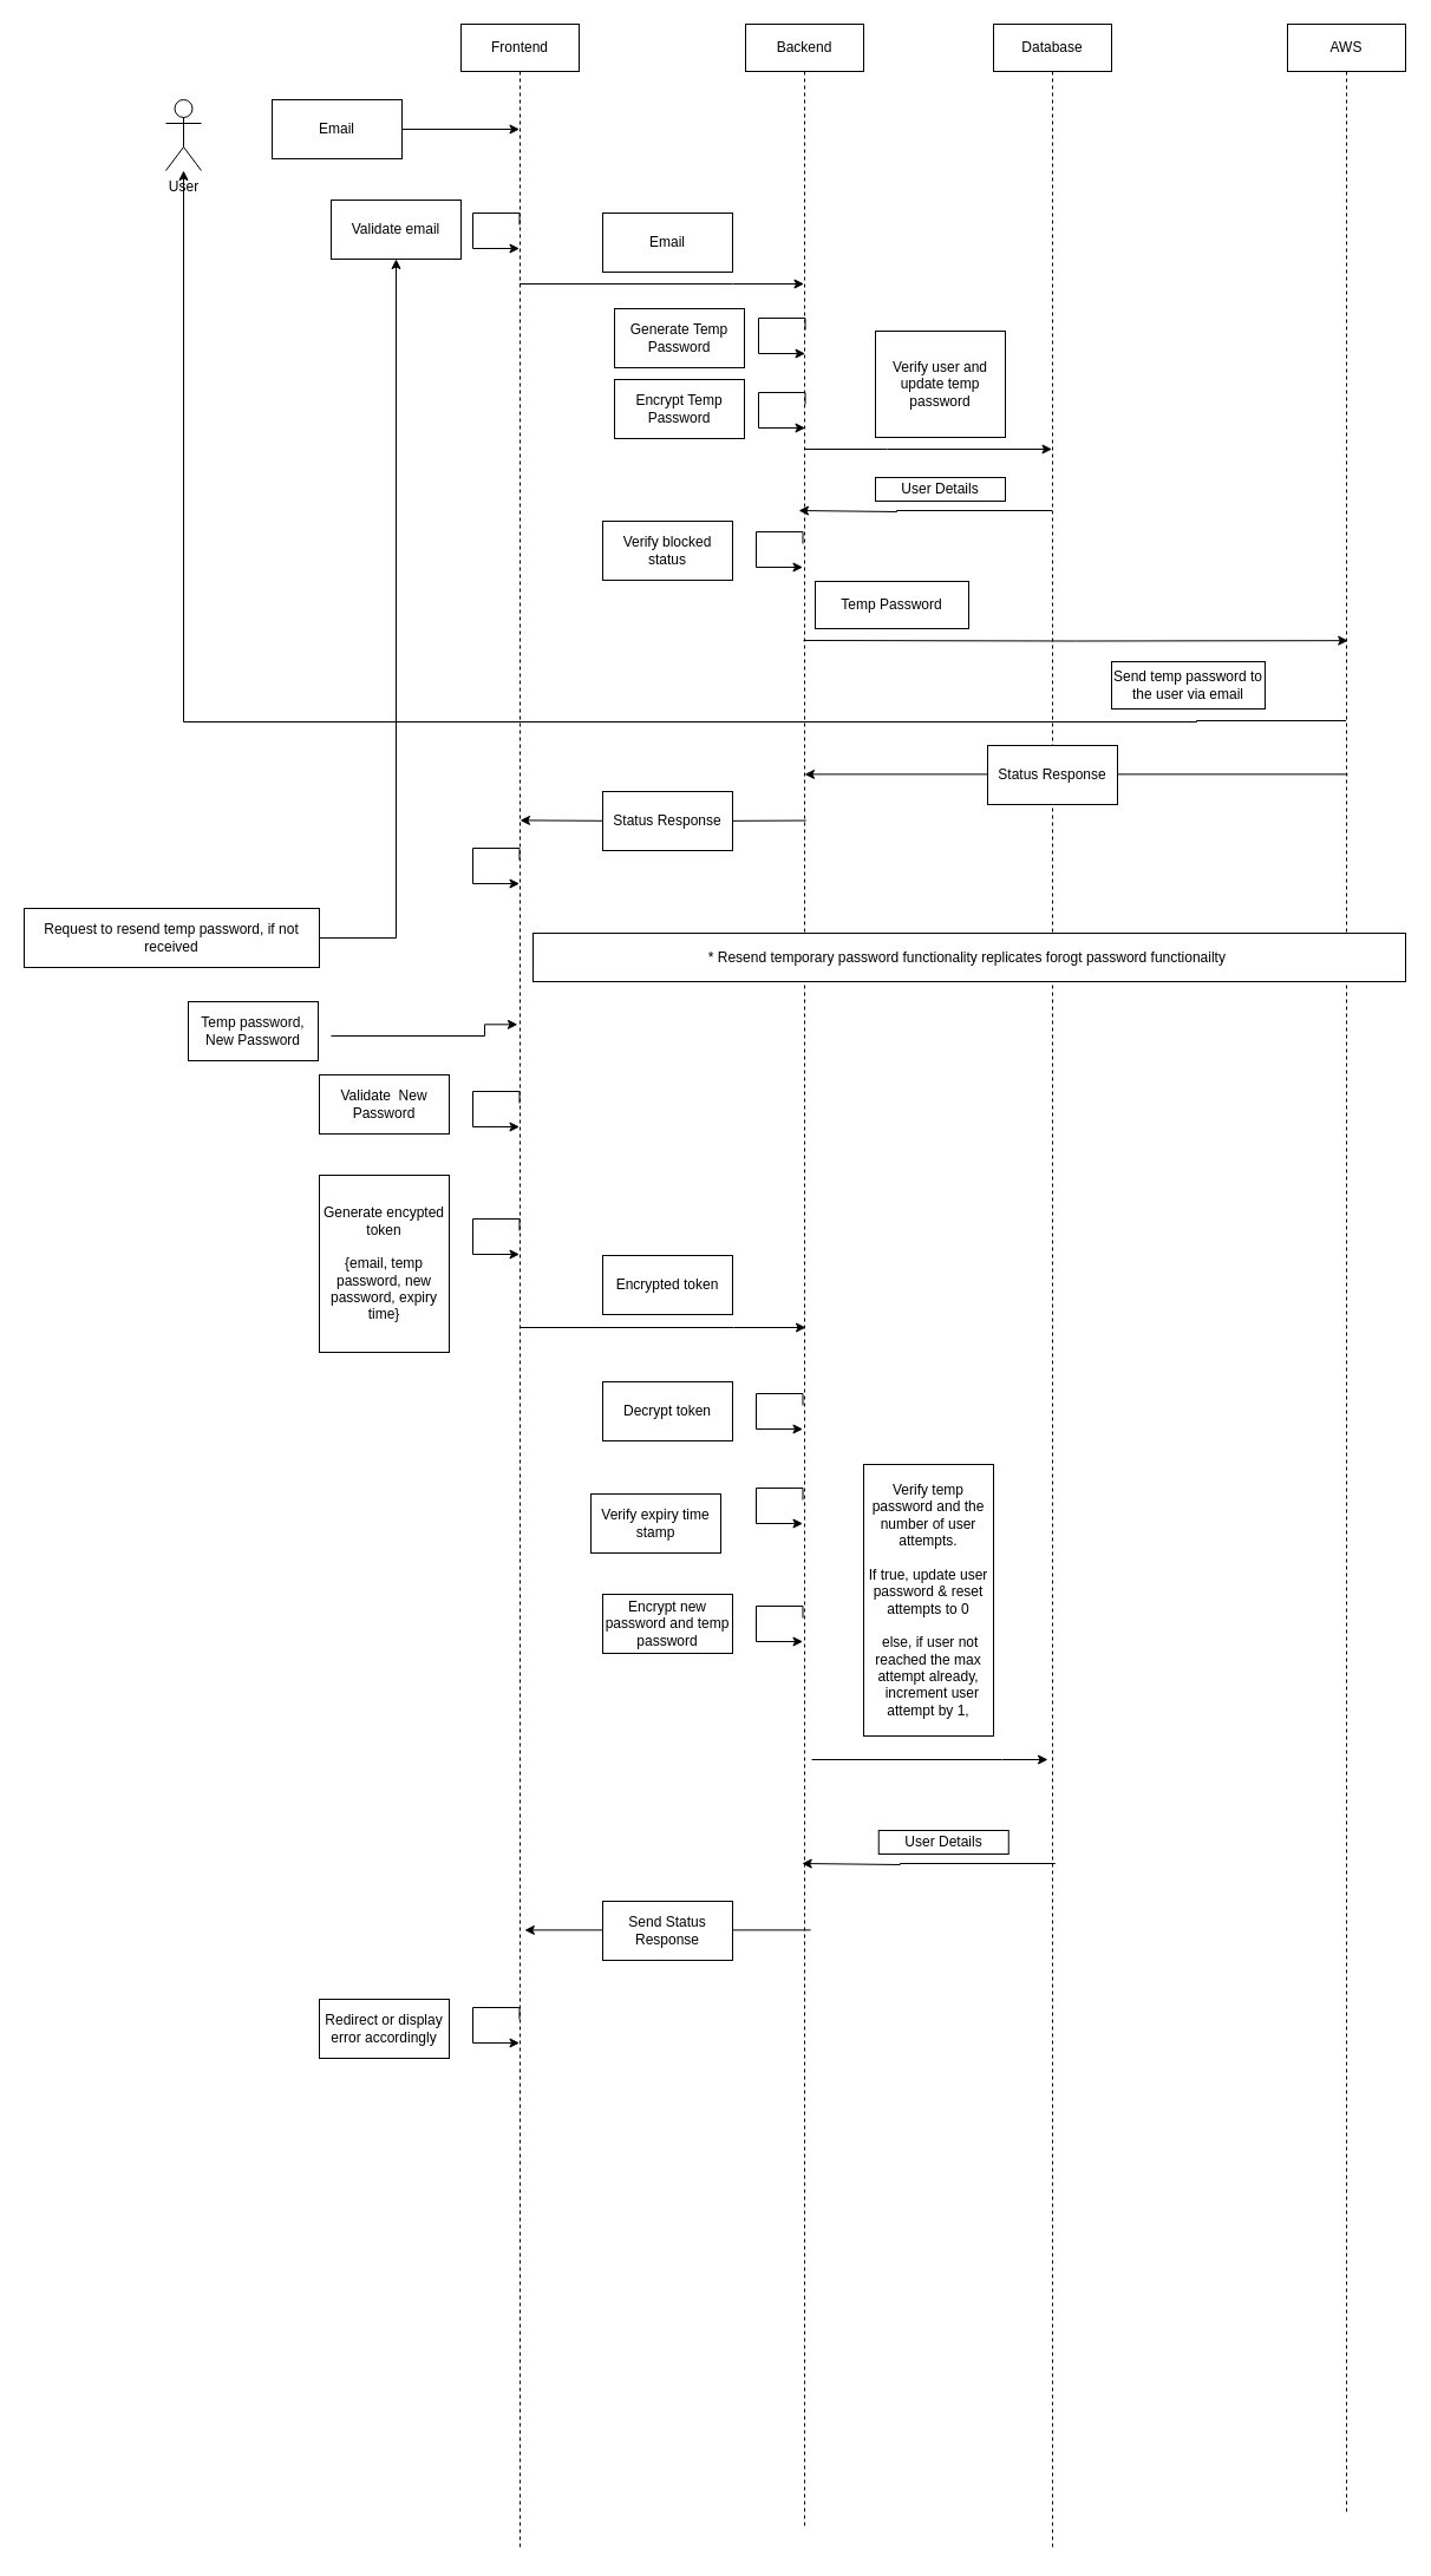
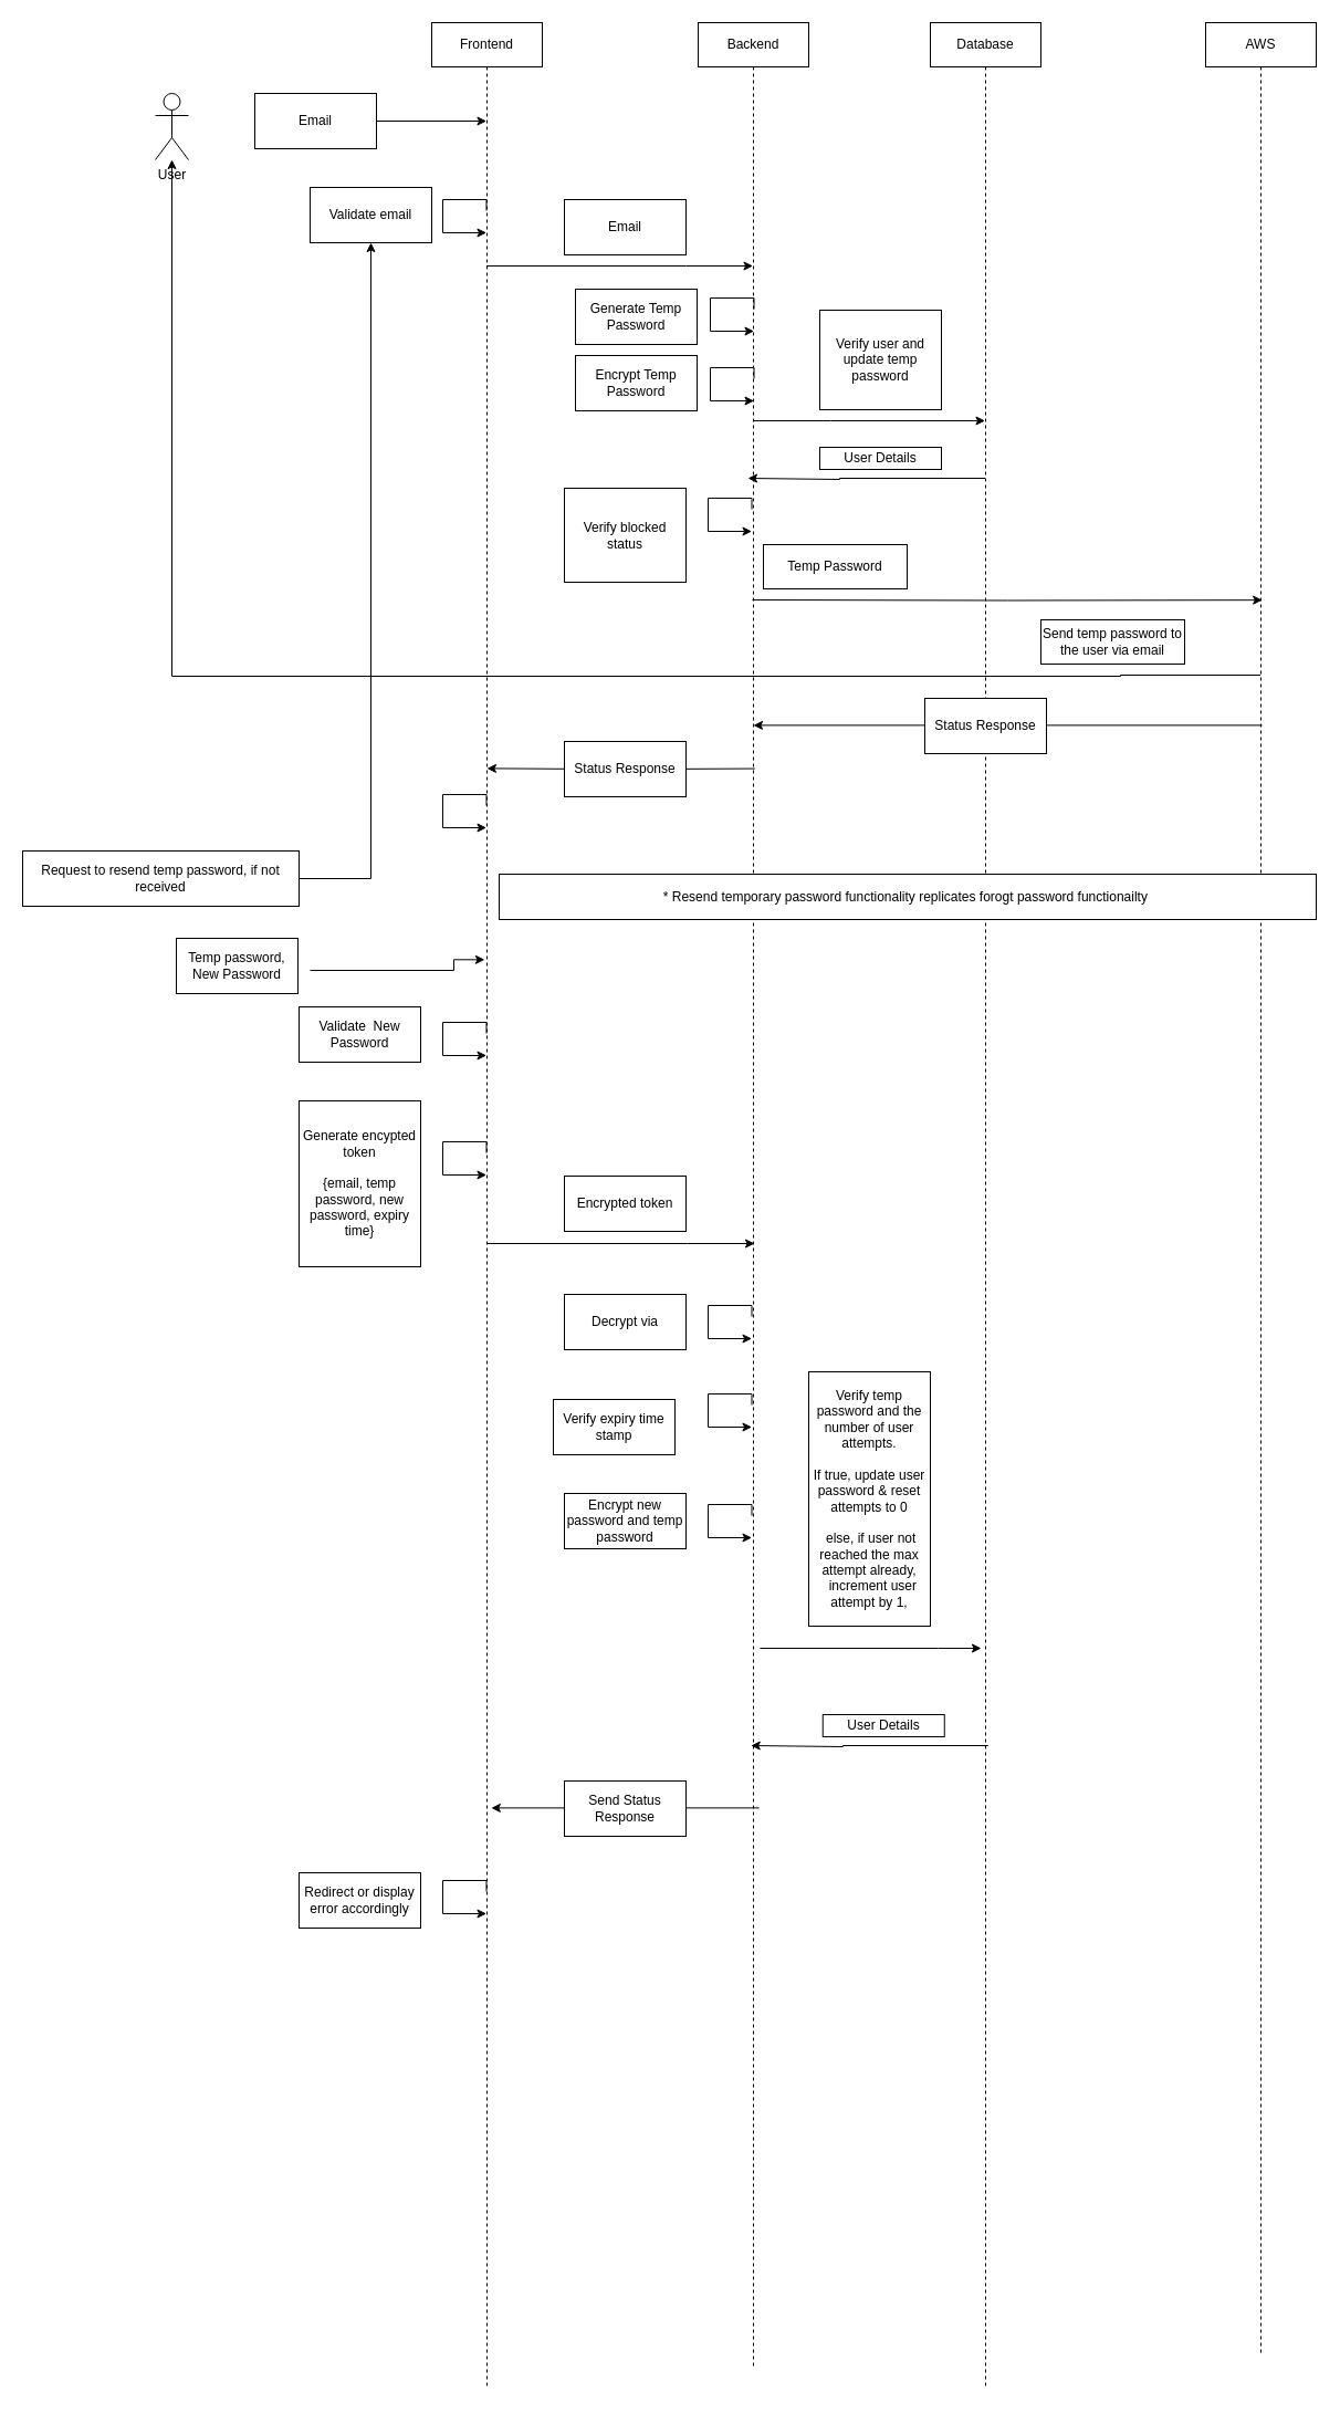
  <mxCell id="0" />
  <mxCell id="1" parent="0" />
  <mxCell id="2" style="edgeStyle=orthogonalEdgeStyle;rounded=0;orthogonalLoop=1;jettySize=auto;html=1;curved=0;" edge="1" parent="1" source="3" target="5"><mxGeometry relative="1" as="geometry"><Array as="points"><mxPoint x="620" y="240" /><mxPoint x="620" y="240" /></Array></mxGeometry></mxCell>
  <mxCell id="3" value="Frontend" style="shape=umlLifeline;perimeter=lifelinePerimeter;whiteSpace=wrap;html=1;container=1;dropTarget=0;collapsible=0;recursiveResize=0;outlineConnect=0;portConstraint=eastwest;newEdgeStyle={&quot;curved&quot;:0,&quot;rounded&quot;:0};" vertex="1" parent="1"><mxGeometry x="390" y="20" width="100" height="2140" as="geometry" /></mxCell>
  <mxCell id="4" style="edgeStyle=orthogonalEdgeStyle;rounded=0;orthogonalLoop=1;jettySize=auto;html=1;curved=0;" edge="1" parent="1" source="5" target="6"><mxGeometry relative="1" as="geometry"><Array as="points"><mxPoint x="751" y="380" /><mxPoint x="751" y="380" /></Array></mxGeometry></mxCell>
  <mxCell id="5" value="Backend" style="shape=umlLifeline;perimeter=lifelinePerimeter;whiteSpace=wrap;html=1;container=1;dropTarget=0;collapsible=0;recursiveResize=0;outlineConnect=0;portConstraint=eastwest;newEdgeStyle={&quot;curved&quot;:0,&quot;rounded&quot;:0};" vertex="1" parent="1"><mxGeometry x="631" y="20" width="100" height="2120" as="geometry" /></mxCell>
  <mxCell id="6" value="Database" style="shape=umlLifeline;perimeter=lifelinePerimeter;whiteSpace=wrap;html=1;container=1;dropTarget=0;collapsible=0;recursiveResize=0;outlineConnect=0;portConstraint=eastwest;newEdgeStyle={&quot;curved&quot;:0,&quot;rounded&quot;:0};" vertex="1" parent="1"><mxGeometry x="841" y="20" width="100" height="2140" as="geometry" /></mxCell>
  <mxCell id="7" value="User" style="shape=umlActor;verticalLabelPosition=bottom;verticalAlign=top;html=1;" vertex="1" parent="1"><mxGeometry x="140" y="84" width="30" height="60" as="geometry" /></mxCell>
  <mxCell id="8" style="rounded=0;orthogonalLoop=1;jettySize=auto;html=1;" edge="1" parent="1" source="9" target="3"><mxGeometry relative="1" as="geometry" /></mxCell>
  <mxCell id="9" value="Email" style="html=1;whiteSpace=wrap;" vertex="1" parent="1"><mxGeometry x="230" y="84" width="110" height="50" as="geometry" /></mxCell>
  <mxCell id="10" value="Email" style="html=1;whiteSpace=wrap;" vertex="1" parent="1"><mxGeometry x="510" y="180" width="110" height="50" as="geometry" /></mxCell>
  <mxCell id="11" value="Verify user and update temp password" style="html=1;whiteSpace=wrap;" vertex="1" parent="1"><mxGeometry x="741" y="280" width="110" height="90" as="geometry" /></mxCell>
  <mxCell id="12" style="edgeStyle=orthogonalEdgeStyle;rounded=0;orthogonalLoop=1;jettySize=auto;html=1;curved=0;" edge="1" parent="1"><mxGeometry relative="1" as="geometry"><mxPoint x="890.5" y="432" as="sourcePoint" /><mxPoint x="676" y="432" as="targetPoint" /><Array as="points"><mxPoint x="759" y="432" /><mxPoint x="759" y="433" /></Array></mxGeometry></mxCell>
  <mxCell id="13" value="User Details" style="html=1;whiteSpace=wrap;" vertex="1" parent="1"><mxGeometry x="741" y="404" width="110" height="20" as="geometry" /></mxCell>
  <mxCell id="14" style="edgeStyle=orthogonalEdgeStyle;rounded=0;orthogonalLoop=1;jettySize=auto;html=1;curved=0;" edge="1" parent="1"><mxGeometry relative="1" as="geometry"><mxPoint x="681.5" y="279" as="sourcePoint" /><mxPoint x="681.5" y="299" as="targetPoint" /><Array as="points"><mxPoint x="642" y="269" /></Array></mxGeometry></mxCell>
  <mxCell id="15" value="Generate Temp Password" style="html=1;whiteSpace=wrap;" vertex="1" parent="1"><mxGeometry x="520" y="261" width="110" height="50" as="geometry" /></mxCell>
  <mxCell id="16" value="AWS" style="shape=umlLifeline;perimeter=lifelinePerimeter;whiteSpace=wrap;html=1;container=1;dropTarget=0;collapsible=0;recursiveResize=0;outlineConnect=0;portConstraint=eastwest;newEdgeStyle={&quot;curved&quot;:0,&quot;rounded&quot;:0};" vertex="1" parent="1"><mxGeometry x="1090" y="20" width="100" height="2110" as="geometry" /></mxCell>
  <mxCell id="17" style="edgeStyle=orthogonalEdgeStyle;rounded=0;orthogonalLoop=1;jettySize=auto;html=1;curved=0;entryX=0.512;entryY=0.765;entryDx=0;entryDy=0;entryPerimeter=0;" edge="1" parent="1"><mxGeometry relative="1" as="geometry"><Array as="points" /><mxPoint x="680" y="542" as="sourcePoint" /><mxPoint x="1141.2" y="542.15" as="targetPoint" /></mxGeometry></mxCell>
  <mxCell id="18" value="Temp Password" style="html=1;whiteSpace=wrap;" vertex="1" parent="1"><mxGeometry x="690" y="492" width="130" height="40" as="geometry" /></mxCell>
  <mxCell id="19" style="edgeStyle=orthogonalEdgeStyle;rounded=0;orthogonalLoop=1;jettySize=auto;html=1;curved=0;" edge="1" parent="1" source="16" target="7"><mxGeometry relative="1" as="geometry"><mxPoint x="1144.5" y="610" as="sourcePoint" /><mxPoint x="150" y="280" as="targetPoint" /><Array as="points"><mxPoint x="1013" y="610" /><mxPoint x="150" y="611" /></Array></mxGeometry></mxCell>
  <mxCell id="20" value="Send temp password to the user via email" style="html=1;whiteSpace=wrap;" vertex="1" parent="1"><mxGeometry x="941" y="560" width="130" height="40" as="geometry" /></mxCell>
  <mxCell id="21" style="edgeStyle=orthogonalEdgeStyle;rounded=0;orthogonalLoop=1;jettySize=auto;html=1;curved=0;" edge="1" parent="1"><mxGeometry relative="1" as="geometry"><mxPoint x="681.5" y="342" as="sourcePoint" /><mxPoint x="681.5" y="362" as="targetPoint" /><Array as="points"><mxPoint x="642" y="332" /></Array></mxGeometry></mxCell>
  <mxCell id="22" value="Encrypt Temp Password" style="html=1;whiteSpace=wrap;" vertex="1" parent="1"><mxGeometry x="520" y="321" width="110" height="50" as="geometry" /></mxCell>
  <mxCell id="23" style="edgeStyle=orthogonalEdgeStyle;rounded=0;orthogonalLoop=1;jettySize=auto;html=1;curved=0;" edge="1" parent="1"><mxGeometry relative="1" as="geometry"><mxPoint x="439.5" y="728" as="sourcePoint" /><mxPoint x="439.5" y="748" as="targetPoint" /><Array as="points"><mxPoint x="400" y="718" /></Array></mxGeometry></mxCell>
- <mxCell id="24" value="Verify blocked status" style="html=1;whiteSpace=wrap;" vertex="1" parent="1"><mxGeometry x="510" y="441" width="110" height="50" as="geometry" /></mxCell>
+ <mxCell id="24" value="Verify blocked status" style="html=1;whiteSpace=wrap;" vertex="1" parent="1"><mxGeometry x="510" y="441" width="110" height="85" as="geometry" /></mxCell>
  <mxCell id="25" style="edgeStyle=orthogonalEdgeStyle;rounded=0;orthogonalLoop=1;jettySize=auto;html=1;curved=0;entryX=0.5;entryY=0.313;entryDx=0;entryDy=0;entryPerimeter=0;" edge="1" parent="1"><mxGeometry relative="1" as="geometry"><mxPoint x="682.25" y="694.56" as="sourcePoint" /><mxPoint x="440" y="694.38" as="targetPoint" /><Array as="points" /></mxGeometry></mxCell>
  <mxCell id="26" value="Status Response" style="html=1;whiteSpace=wrap;" vertex="1" parent="1"><mxGeometry x="510" y="670" width="110" height="50" as="geometry" /></mxCell>
  <mxCell id="27" value="Temp password,&lt;br&gt;New Password" style="html=1;whiteSpace=wrap;" vertex="1" parent="1"><mxGeometry x="159" y="848" width="110" height="50" as="geometry" /></mxCell>
  <mxCell id="28" style="edgeStyle=orthogonalEdgeStyle;rounded=0;orthogonalLoop=1;jettySize=auto;html=1;curved=0;" edge="1" parent="1"><mxGeometry relative="1" as="geometry"><mxPoint x="439.5" y="190" as="sourcePoint" /><mxPoint x="439.5" y="210" as="targetPoint" /><Array as="points"><mxPoint x="400" y="180" /></Array></mxGeometry></mxCell>
  <mxCell id="29" value="Validate email" style="html=1;whiteSpace=wrap;" vertex="1" parent="1"><mxGeometry x="280" y="169" width="110" height="50" as="geometry" /></mxCell>
  <mxCell id="30" style="edgeStyle=orthogonalEdgeStyle;rounded=0;orthogonalLoop=1;jettySize=auto;html=1;curved=0;" edge="1" parent="1"><mxGeometry relative="1" as="geometry"><mxPoint x="439.5" y="934" as="sourcePoint" /><mxPoint x="439.5" y="954" as="targetPoint" /><Array as="points"><mxPoint x="400" y="924" /></Array></mxGeometry></mxCell>
  <mxCell id="31" value="Validate&amp;nbsp; New Password" style="html=1;whiteSpace=wrap;" vertex="1" parent="1"><mxGeometry x="270" y="910" width="110" height="50" as="geometry" /></mxCell>
  <mxCell id="32" style="edgeStyle=orthogonalEdgeStyle;rounded=0;orthogonalLoop=1;jettySize=auto;html=1;curved=0;" edge="1" parent="1"><mxGeometry relative="1" as="geometry"><Array as="points"><mxPoint x="621" y="1124" /><mxPoint x="621" y="1124" /></Array><mxPoint x="440" y="1124" as="sourcePoint" /><mxPoint x="682" y="1124" as="targetPoint" /></mxGeometry></mxCell>
  <mxCell id="33" style="edgeStyle=orthogonalEdgeStyle;rounded=0;orthogonalLoop=1;jettySize=auto;html=1;curved=0;" edge="1" parent="1"><mxGeometry relative="1" as="geometry"><mxPoint x="439.5" y="1042" as="sourcePoint" /><mxPoint x="439.5" y="1062" as="targetPoint" /><Array as="points"><mxPoint x="400" y="1032" /></Array></mxGeometry></mxCell>
  <mxCell id="34" value="Generate encypted token&lt;br&gt;&lt;br&gt;{email, temp password, new password, expiry time}" style="html=1;whiteSpace=wrap;" vertex="1" parent="1"><mxGeometry x="270" y="995" width="110" height="150" as="geometry" /></mxCell>
  <mxCell id="35" style="edgeStyle=orthogonalEdgeStyle;rounded=0;orthogonalLoop=1;jettySize=auto;html=1;entryX=0.479;entryY=0.381;entryDx=0;entryDy=0;entryPerimeter=0;" edge="1" parent="1"><mxGeometry relative="1" as="geometry"><mxPoint x="280" y="877" as="sourcePoint" /><mxPoint x="437.9" y="867.34" as="targetPoint" /><Array as="points"><mxPoint x="410" y="877" /><mxPoint x="410" y="867" /></Array></mxGeometry></mxCell>
  <mxCell id="36" value="Encrypted token" style="html=1;whiteSpace=wrap;" vertex="1" parent="1"><mxGeometry x="510" y="1063" width="110" height="50" as="geometry" /></mxCell>
  <mxCell id="37" style="edgeStyle=orthogonalEdgeStyle;rounded=0;orthogonalLoop=1;jettySize=auto;html=1;curved=0;" edge="1" parent="1"><mxGeometry relative="1" as="geometry"><mxPoint x="679.5" y="1190" as="sourcePoint" /><mxPoint x="679.5" y="1210" as="targetPoint" /><Array as="points"><mxPoint x="640" y="1180" /></Array></mxGeometry></mxCell>
- <mxCell id="38" value="Decrypt token" style="html=1;whiteSpace=wrap;" vertex="1" parent="1"><mxGeometry x="510" y="1170" width="110" height="50" as="geometry" /></mxCell>
+ <mxCell id="38" value="Decrypt via" style="html=1;whiteSpace=wrap;" vertex="1" parent="1"><mxGeometry x="510" y="1170" width="110" height="50" as="geometry" /></mxCell>
  <mxCell id="39" style="edgeStyle=orthogonalEdgeStyle;rounded=0;orthogonalLoop=1;jettySize=auto;html=1;curved=0;" edge="1" parent="1"><mxGeometry relative="1" as="geometry"><mxPoint x="679.5" y="1270" as="sourcePoint" /><mxPoint x="679.5" y="1290" as="targetPoint" /><Array as="points"><mxPoint x="640" y="1260" /></Array></mxGeometry></mxCell>
  <mxCell id="40" value="Verify expiry time stamp" style="html=1;whiteSpace=wrap;" vertex="1" parent="1"><mxGeometry x="500" y="1265" width="110" height="50" as="geometry" /></mxCell>
  <mxCell id="41" style="edgeStyle=orthogonalEdgeStyle;rounded=0;orthogonalLoop=1;jettySize=auto;html=1;curved=0;" edge="1" parent="1"><mxGeometry relative="1" as="geometry"><mxPoint x="679.5" y="460" as="sourcePoint" /><mxPoint x="679.5" y="480" as="targetPoint" /><Array as="points"><mxPoint x="640" y="450" /></Array></mxGeometry></mxCell>
  <mxCell id="42" style="edgeStyle=orthogonalEdgeStyle;rounded=0;orthogonalLoop=1;jettySize=auto;html=1;curved=0;" edge="1" parent="1"><mxGeometry relative="1" as="geometry"><mxPoint x="679.5" y="1370" as="sourcePoint" /><mxPoint x="679.5" y="1390" as="targetPoint" /><Array as="points"><mxPoint x="640" y="1360" /></Array></mxGeometry></mxCell>
  <mxCell id="43" value="Encrypt new password and temp password" style="html=1;whiteSpace=wrap;" vertex="1" parent="1"><mxGeometry x="510" y="1350" width="110" height="50" as="geometry" /></mxCell>
  <mxCell id="44" style="edgeStyle=orthogonalEdgeStyle;rounded=0;orthogonalLoop=1;jettySize=auto;html=1;curved=0;" edge="1" parent="1"><mxGeometry relative="1" as="geometry"><Array as="points"><mxPoint x="848" y="1490" /><mxPoint x="848" y="1490" /></Array><mxPoint x="687" y="1490" as="sourcePoint" /><mxPoint x="887" y="1490" as="targetPoint" /></mxGeometry></mxCell>
  <mxCell id="45" value="Verify temp password and the number of user attempts. &lt;br&gt;&lt;br&gt;If true, update user password &amp;amp; reset attempts to 0&lt;br&gt;&lt;br&gt;&amp;nbsp;else, if user not reached the max attempt already,&lt;br&gt;&amp;nbsp; increment user attempt by 1," style="html=1;whiteSpace=wrap;" vertex="1" parent="1"><mxGeometry x="731" y="1240" width="110" height="230" as="geometry" /></mxCell>
  <mxCell id="46" style="edgeStyle=orthogonalEdgeStyle;rounded=0;orthogonalLoop=1;jettySize=auto;html=1;curved=0;" edge="1" parent="1"><mxGeometry relative="1" as="geometry"><mxPoint x="893.25" y="1578" as="sourcePoint" /><mxPoint x="678.75" y="1578" as="targetPoint" /><Array as="points"><mxPoint x="761.75" y="1578" /><mxPoint x="761.75" y="1579" /></Array></mxGeometry></mxCell>
  <mxCell id="47" value="User Details" style="html=1;whiteSpace=wrap;" vertex="1" parent="1"><mxGeometry x="743.75" y="1550" width="110" height="20" as="geometry" /></mxCell>
  <mxCell id="48" style="edgeStyle=orthogonalEdgeStyle;rounded=0;orthogonalLoop=1;jettySize=auto;html=1;curved=0;entryX=0.5;entryY=0.313;entryDx=0;entryDy=0;entryPerimeter=0;" edge="1" parent="1"><mxGeometry relative="1" as="geometry"><mxPoint x="686.12" y="1634.38" as="sourcePoint" /><mxPoint x="443.87" y="1634.38" as="targetPoint" /><Array as="points" /></mxGeometry></mxCell>
  <mxCell id="49" value="Send Status Response" style="html=1;whiteSpace=wrap;" vertex="1" parent="1"><mxGeometry x="510" y="1610" width="110" height="50" as="geometry" /></mxCell>
  <mxCell id="50" style="edgeStyle=orthogonalEdgeStyle;rounded=0;orthogonalLoop=1;jettySize=auto;html=1;curved=0;" edge="1" parent="1"><mxGeometry relative="1" as="geometry"><mxPoint x="439.5" y="1710" as="sourcePoint" /><mxPoint x="439.5" y="1730" as="targetPoint" /><Array as="points"><mxPoint x="400" y="1700" /></Array></mxGeometry></mxCell>
  <mxCell id="51" value="Redirect or display error accordingly" style="html=1;whiteSpace=wrap;" vertex="1" parent="1"><mxGeometry x="270" y="1693" width="110" height="50" as="geometry" /></mxCell>
  <mxCell id="52" value="* Resend temporary password functionality replicates forogt password functionailty&amp;nbsp;" style="html=1;whiteSpace=wrap;" vertex="1" parent="1"><mxGeometry x="451" y="790" width="739" height="41" as="geometry" /></mxCell>
  <mxCell id="53" style="edgeStyle=orthogonalEdgeStyle;rounded=0;orthogonalLoop=1;jettySize=auto;html=1;" edge="1" parent="1" source="54" target="29"><mxGeometry relative="1" as="geometry" /></mxCell>
  <mxCell id="54" value="Request to resend temp password, if not received" style="html=1;whiteSpace=wrap;" vertex="1" parent="1"><mxGeometry y="769" width="250" height="50" as="geometry" x="20" /></mxCell>
  <mxCell id="55" style="edgeStyle=orthogonalEdgeStyle;rounded=0;orthogonalLoop=1;jettySize=auto;html=1;curved=0;entryX=0.5;entryY=0.313;entryDx=0;entryDy=0;entryPerimeter=0;" edge="1" parent="1"><mxGeometry relative="1" as="geometry"><mxPoint x="1141" y="655.38" as="sourcePoint" /><mxPoint x="681" y="655.38" as="targetPoint" /><Array as="points" /></mxGeometry></mxCell>
  <mxCell id="56" value="Status Response" style="html=1;whiteSpace=wrap;" vertex="1" parent="1"><mxGeometry x="836" y="631" width="110" height="50" as="geometry" /></mxCell>
